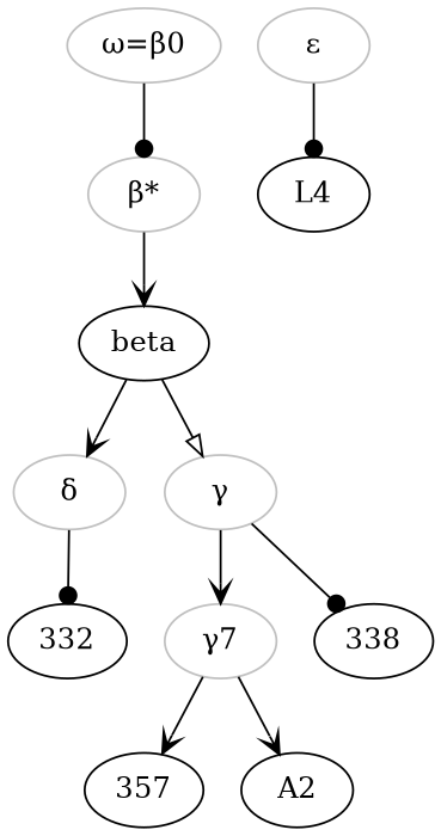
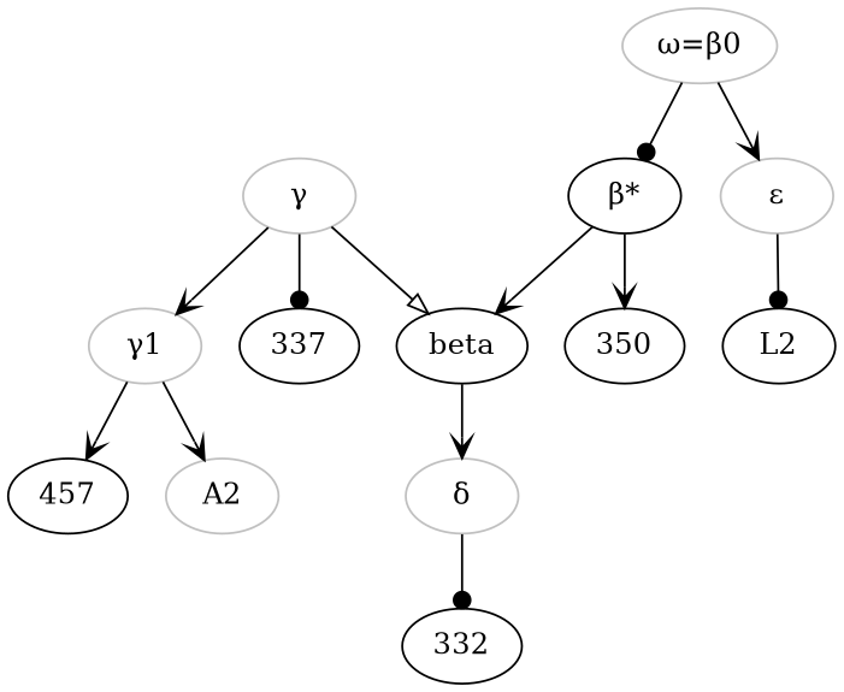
  digraph {
    edge [arrowhead=vee]
-   n1 [color=grey label="β*"]
+   n1 [color=black label="β*"]
+   350
    beta
    n4 [color=grey label="δ"]
    n5 [color=grey label="γ"]
    n6 [label=332]
    n7 [color=grey label="ε"]
-   L4
-   n9 [color=grey label="γ7"]
-   338
-   n11 [label=357]
-   A2
+   L4 [label=L2]
+   n9 [color=grey label="γ1"]
+   338 [label=337]
+   n11 [label=457]
+   A2 [color=grey]
    n13 [color=grey label="ω=β0"]
+   n1 -> 350
    n1 -> beta
    beta -> n4
-   beta -> n5 [arrowhead=onormal]
+   n5 -> beta [arrowhead=onormal]
    n4 -> n6 [arrowhead=dot]
    n5 -> n9
    n5 -> 338 [arrowhead=dot]
    n7 -> L4 [arrowhead=dot]
    n9 -> n11
    n9 -> A2
    n13 -> n1 [arrowhead=dot]
+   n13 -> n7
  }
